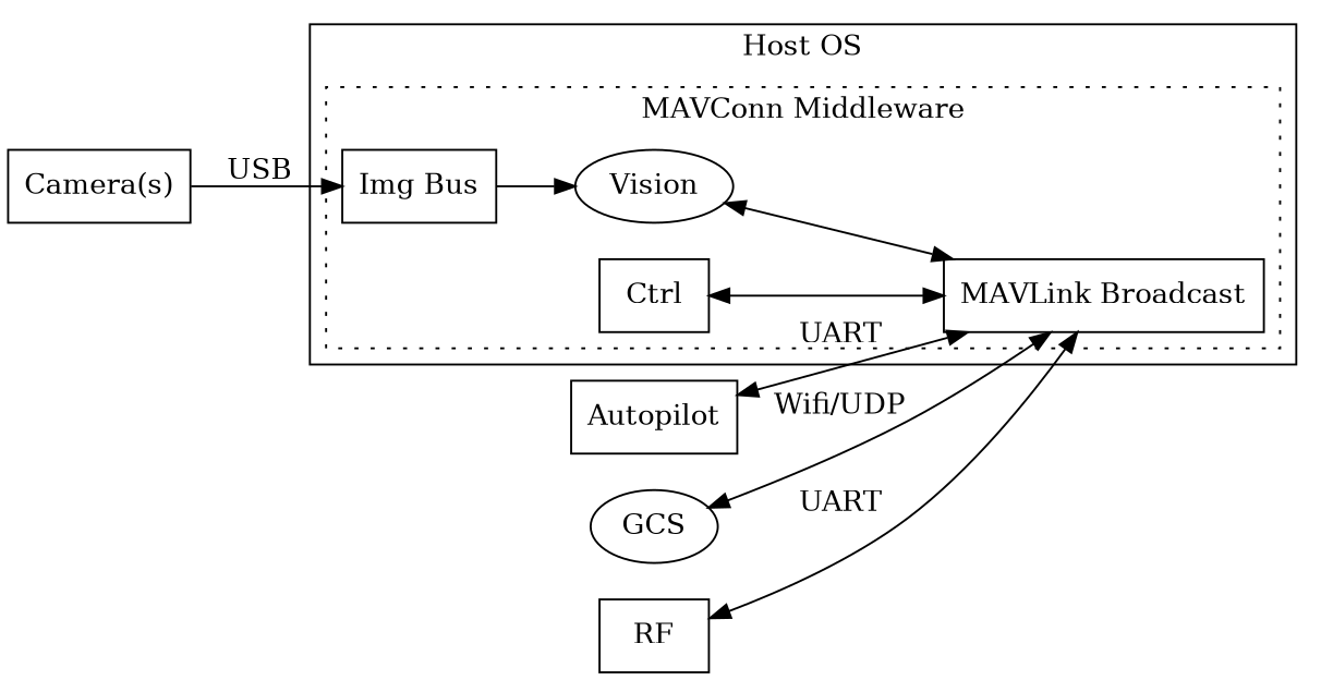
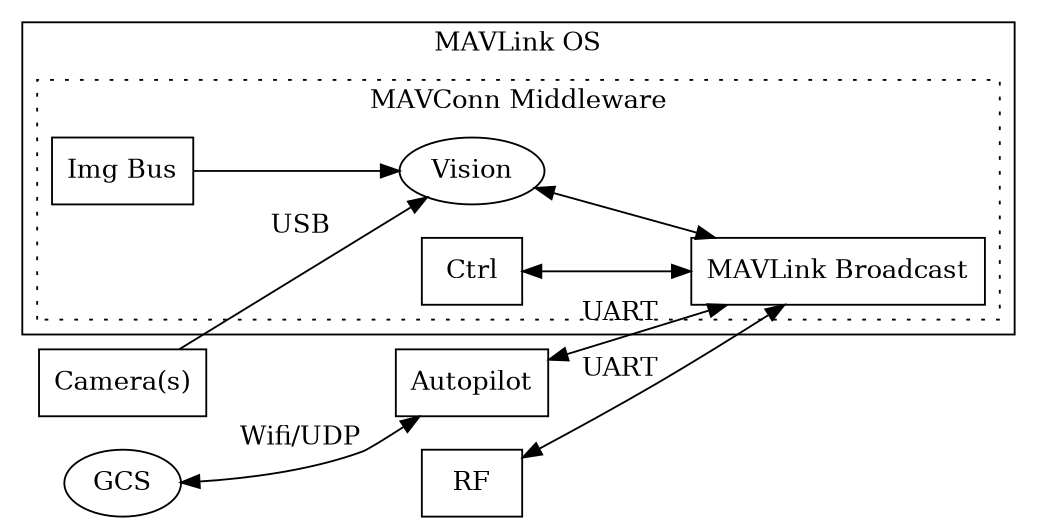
  digraph {
    rankdir=LR
    node [shape=box]
    edge [dir=both]
    "MAVLink Broadcast"
    "Img Bus"
    Vision [shape=""]
    Ctrl
    Autopilot
    "Camera(s)"
    GCS [shape=ellipse]
    RF
    subgraph cluster_1 {
-     label="Host OS"
+     label="MAVLink OS"
      subgraph cluster_2 {
        label="MAVConn Middleware"
        style=dotted
        "MAVLink Broadcast"
        "Img Bus"
        Vision
        Ctrl
      }
    }
    "Img Bus" -> Vision [dir=""]
    Vision -> "MAVLink Broadcast" [weight=800]
    Ctrl -> "MAVLink Broadcast" [weight=800]
    Autopilot -> "MAVLink Broadcast" [label=UART weight=1000]
-   "Camera(s)" -> "Img Bus" [label=USB dir=""]
-   GCS -> "MAVLink Broadcast" [label="Wifi/UDP"]
+   "Camera(s)" -> Vision [label=USB dir=""]
+   GCS -> Autopilot [label="Wifi/UDP"]
    RF -> "MAVLink Broadcast" [label=UART]
  }
